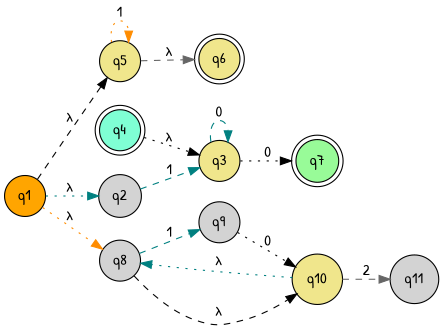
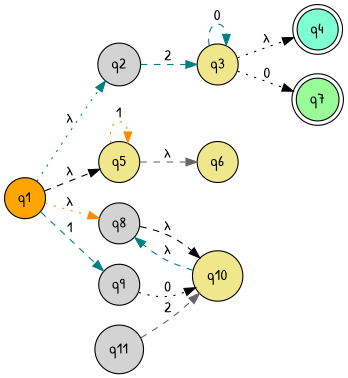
  digraph {
    fontname="Patrick Hand"
    rankdir=LR
    node [fillcolor=lightgrey fontname="Patrick Hand" shape=circle style=filled]
    edge [color=teal fontname="Patrick Hand" style=dashed]
    n1 [fillcolor=orange label=q1]
    n2 [label=q2]
    n3 [fillcolor=khaki label=q5]
    n4 [label=q8]
    n5 [fillcolor=khaki label=q3]
-   n6 [fillcolor=khaki label=q6 shape=doublecircle]
+   n6 [fillcolor=khaki label=q6]
    n7 [label=q9]
    n8 [fillcolor=khaki label=q10]
    n9 [fillcolor=aquamarine label=q4 shape=doublecircle]
    n10 [fillcolor=palegreen label=q7 shape=doublecircle]
    n11 [label=q11]
    n1 -> n2 [label="&#955;" style=dotted]
    n1 -> n3 [color=black label="&#955;"]
    n1 -> n4 [color=darkorange label="&#955;" style=dotted]
-   n2 -> n5 [label=1]
+   n2 -> n5 [label=2]
    n3 -> n3 [color=darkorange label=1 style=dotted]
    n3 -> n6 [color=gray40 label="&#955;"]
-   n4 -> n7 [label=1]
+   n1 -> n7 [label=1]
    n4 -> n8 [color=black label="&#955;"]
    n5 -> n5 [label=0]
-   n9 -> n5 [color=black label="&#955;" style=dotted]
+   n5 -> n9 [color=black label="&#955;" style=dotted]
    n5 -> n10 [color=black label=0 style=dotted]
    n7 -> n8 [color=black label=0 style=dotted]
-   n8 -> n4 [label="&#955;" style=dotted]
-   n8 -> n11 [color=gray40 label=2]
+   n8 -> n4 [label="&#955;"]
+   n11 -> n8 [color=gray40 label=2]
  }
